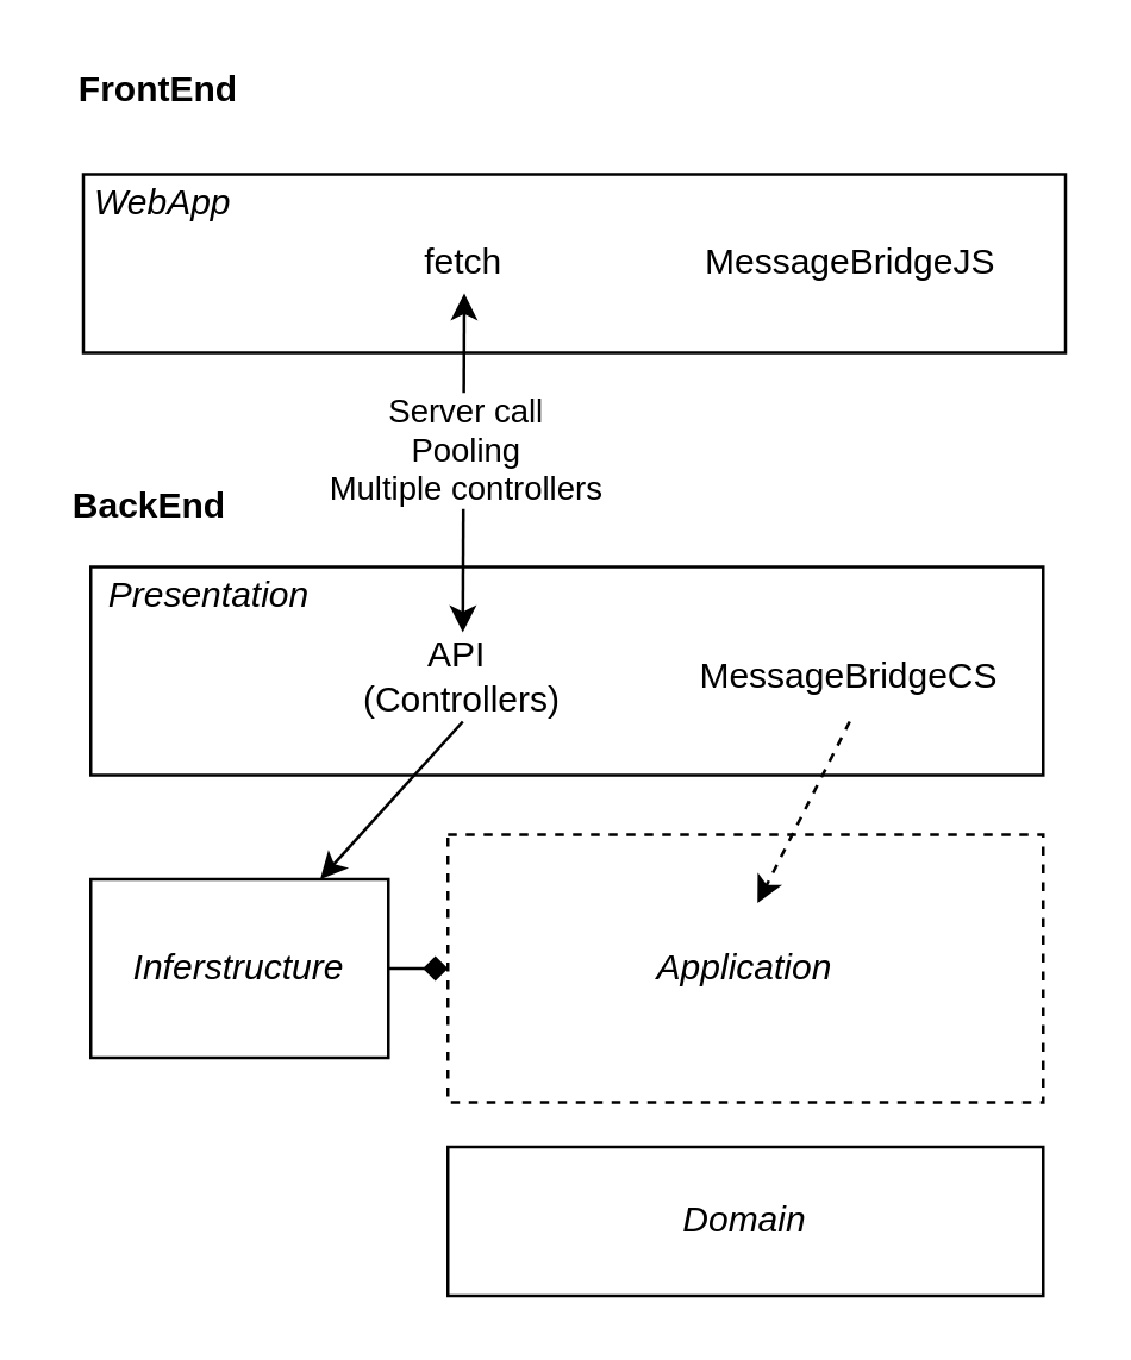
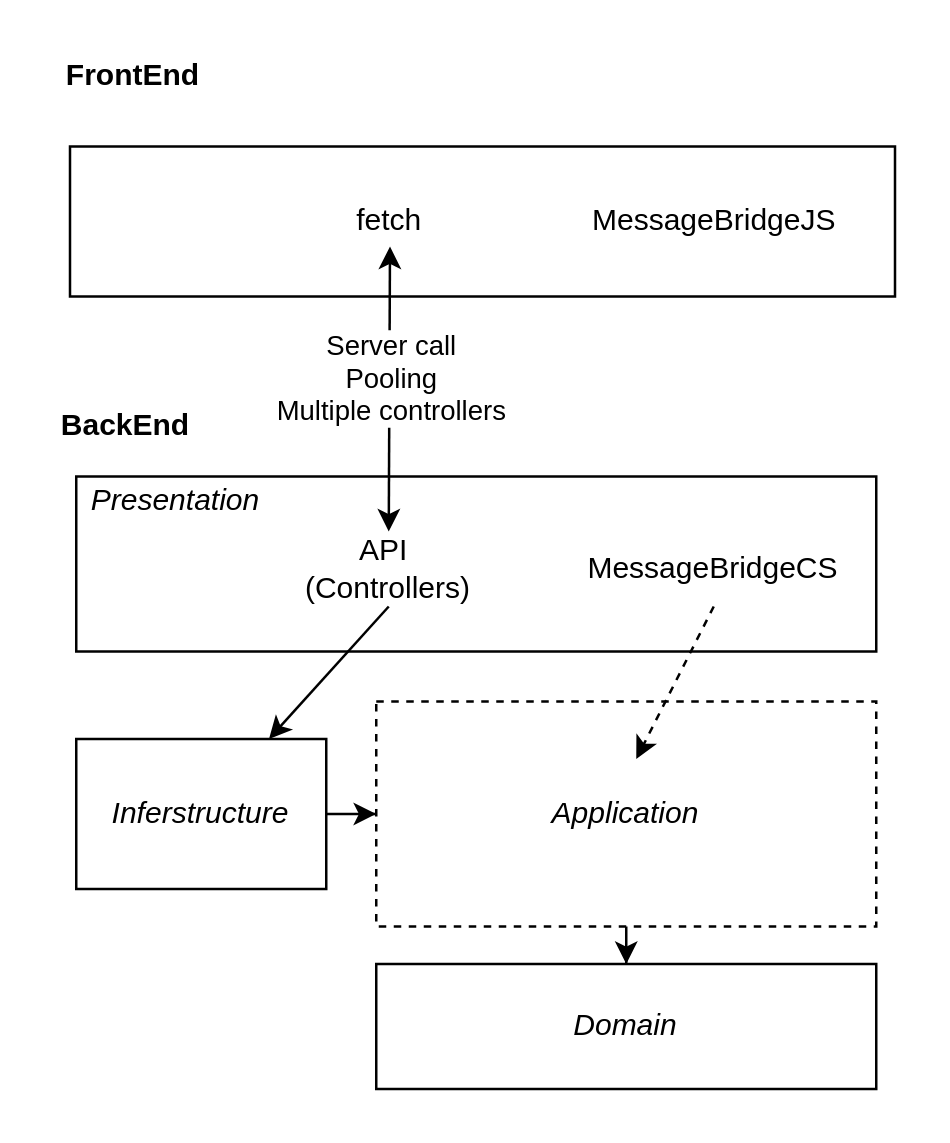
  <mxCell id="0" />
  <mxCell id="1" parent="0" />
  <mxCell id="2" value="" style="rounded=0;whiteSpace=wrap;html=1;" vertex="1" parent="1"><mxGeometry x="30" y="190" width="320" height="70" as="geometry" /></mxCell>
  <mxCell id="3" value="Presentation" style="text;html=1;strokeColor=none;fillColor=none;align=center;verticalAlign=middle;whiteSpace=wrap;rounded=0;fontStyle=2" vertex="1" parent="1"><mxGeometry x="30" y="190" width="80" height="20" as="geometry" /></mxCell>
  <mxCell id="4" value="API&amp;nbsp;&lt;br&gt;(Controllers)" style="text;html=1;strokeColor=none;fillColor=none;align=center;verticalAlign=middle;whiteSpace=wrap;rounded=0;" vertex="1" parent="1"><mxGeometry x="100" y="212" width="110" height="30" as="geometry" /></mxCell>
  <mxCell id="5" value="MessageBridgeCS" style="text;html=1;strokeColor=none;fillColor=none;align=center;verticalAlign=middle;whiteSpace=wrap;rounded=0;" vertex="1" parent="1"><mxGeometry x="230" y="212" width="110" height="30" as="geometry" /></mxCell>
+ <mxCell id="6" style="edgeStyle=orthogonalEdgeStyle;rounded=0;orthogonalLoop=1;jettySize=auto;html=1;entryX=0.5;entryY=0;entryDx=0;entryDy=0;" edge="1" parent="1" source="7" target="10"><mxGeometry relative="1" as="geometry" /></mxCell>
  <mxCell id="7" value="Application" style="rounded=0;whiteSpace=wrap;html=1;fontStyle=2;dashed=1;" vertex="1" parent="1"><mxGeometry x="150" y="280" width="200" height="90" as="geometry" /></mxCell>
- <mxCell id="8" style="edgeStyle=orthogonalEdgeStyle;rounded=0;orthogonalLoop=1;jettySize=auto;html=1;exitX=1;exitY=0.5;exitDx=0;exitDy=0;endArrow=diamond;" edge="1" parent="1" source="9" target="7"><mxGeometry relative="1" as="geometry" /></mxCell>
+ <mxCell id="8" style="edgeStyle=orthogonalEdgeStyle;rounded=0;orthogonalLoop=1;jettySize=auto;html=1;exitX=1;exitY=0.5;exitDx=0;exitDy=0;" edge="1" parent="1" source="9" target="7"><mxGeometry relative="1" as="geometry" /></mxCell>
  <mxCell id="9" value="Inferstructure" style="rounded=0;whiteSpace=wrap;html=1;fontStyle=2" vertex="1" parent="1"><mxGeometry x="30" y="295" width="100" height="60" as="geometry" /></mxCell>
  <mxCell id="10" value="Domain" style="rounded=0;whiteSpace=wrap;html=1;fontStyle=2" vertex="1" parent="1"><mxGeometry x="150" y="385" width="200" height="50" as="geometry" /></mxCell>
  <mxCell id="11" value="" style="endArrow=classic;html=1;exitX=0.5;exitY=1;exitDx=0;exitDy=0;entryX=0.52;entryY=0.256;entryDx=0;entryDy=0;entryPerimeter=0;dashed=1;" edge="1" parent="1" source="5" target="7"><mxGeometry width="50" height="50" relative="1" as="geometry"><mxPoint x="140" y="330" as="sourcePoint" /><mxPoint x="504.167" y="340" as="targetPoint" /></mxGeometry></mxCell>
  <mxCell id="12" value="" style="endArrow=classic;html=1;exitX=0.5;exitY=1;exitDx=0;exitDy=0;" edge="1" parent="1" source="4" target="9"><mxGeometry width="50" height="50" relative="1" as="geometry"><mxPoint x="180" y="330" as="sourcePoint" /><mxPoint x="230" y="280" as="targetPoint" /></mxGeometry></mxCell>
  <mxCell id="13" value="" style="rounded=0;whiteSpace=wrap;html=1;" vertex="1" parent="1"><mxGeometry x="27.5" y="58" width="330" height="60" as="geometry" /></mxCell>
  <mxCell id="14" value="FrontEnd" style="text;html=1;strokeColor=none;fillColor=none;align=center;verticalAlign=middle;whiteSpace=wrap;rounded=0;fontStyle=1" vertex="1" parent="1"><mxGeometry x="22.5" y="20" width="60" height="20" as="geometry" /></mxCell>
  <mxCell id="15" value="BackEnd" style="text;html=1;strokeColor=none;fillColor=none;align=center;verticalAlign=middle;whiteSpace=wrap;rounded=0;fontStyle=1" vertex="1" parent="1"><mxGeometry x="20" y="160" width="60" height="20" as="geometry" /></mxCell>
  <mxCell id="16" value="MessageBridgeJS" style="text;html=1;strokeColor=none;fillColor=none;align=center;verticalAlign=middle;whiteSpace=wrap;rounded=0;" vertex="1" parent="1"><mxGeometry x="232.5" y="78" width="105" height="20" as="geometry" /></mxCell>
- <mxCell id="17" value="WebApp" style="text;html=1;strokeColor=none;fillColor=none;align=center;verticalAlign=middle;whiteSpace=wrap;rounded=0;fontStyle=2" vertex="1" parent="1"><mxGeometry x="27.5" y="58" width="52.5" height="20" as="geometry" /></mxCell>
  <mxCell id="18" value="fetch" style="text;html=1;strokeColor=none;fillColor=none;align=center;verticalAlign=middle;whiteSpace=wrap;rounded=0;" vertex="1" parent="1"><mxGeometry x="123" y="78" width="65" height="20" as="geometry" /></mxCell>
  <mxCell id="19" value="" style="endArrow=classic;startArrow=classic;html=1;entryX=0.5;entryY=1;entryDx=0;entryDy=0;exitX=0.5;exitY=0;exitDx=0;exitDy=0;" edge="1" parent="1" source="4" target="18"><mxGeometry width="50" height="50" relative="1" as="geometry"><mxPoint x="330" y="220" as="sourcePoint" /><mxPoint x="380" y="170" as="targetPoint" /></mxGeometry></mxCell>
  <mxCell id="20" value="Server call&lt;br&gt;Pooling&lt;br&gt;Multiple controllers" style="edgeLabel;html=1;align=center;verticalAlign=middle;resizable=0;points=[];" vertex="1" connectable="0" parent="19"><mxGeometry x="0.283" relative="1" as="geometry"><mxPoint x="0.18" y="11.33" as="offset" /></mxGeometry></mxCell>
